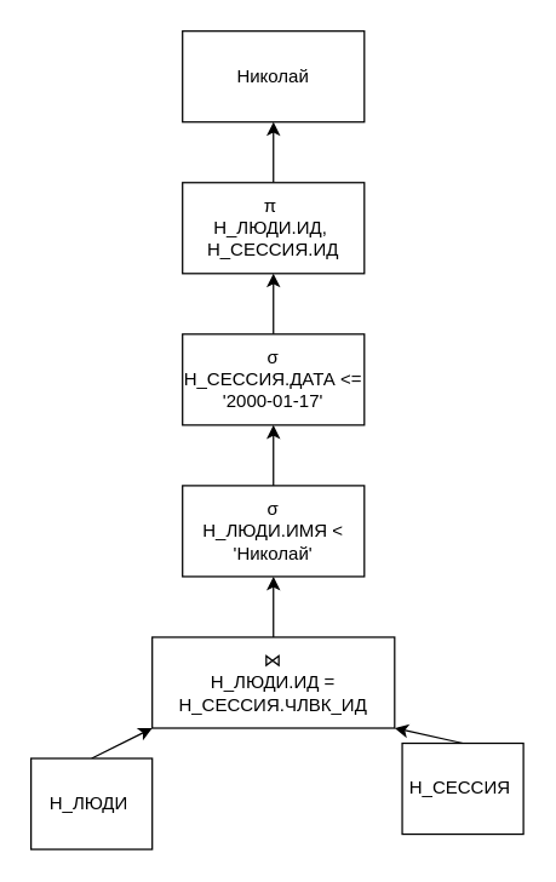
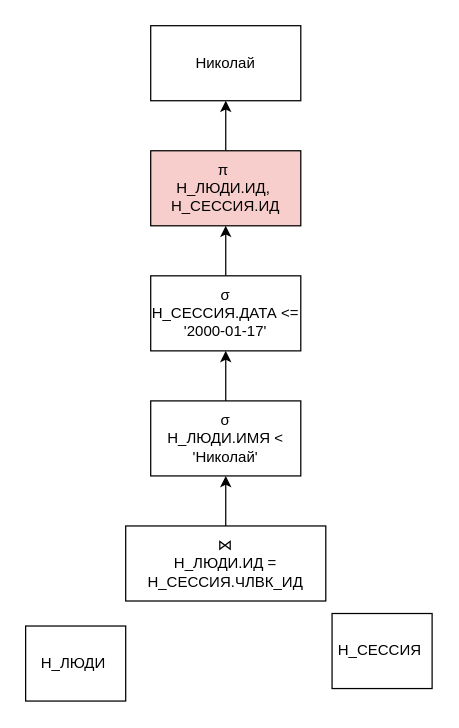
  <mxCell id="0" />
  <mxCell id="1" parent="0" />
- <mxCell id="2" style="rounded=0;orthogonalLoop=1;jettySize=auto;html=1;exitX=0.5;exitY=0;exitDx=0;exitDy=0;entryX=0;entryY=1;entryDx=0;entryDy=0;" parent="1" source="3" target="7" edge="1"><mxGeometry relative="1" as="geometry" /></mxCell>
  <mxCell id="3" value="Н_ЛЮДИ&amp;nbsp;" style="rounded=0;whiteSpace=wrap;html=1;" parent="1" vertex="1"><mxGeometry x="20" y="500" width="80" height="60" as="geometry" /></mxCell>
- <mxCell id="4" style="rounded=0;orthogonalLoop=1;jettySize=auto;html=1;exitX=0.5;exitY=0;exitDx=0;exitDy=0;entryX=1;entryY=1;entryDx=0;entryDy=0;" parent="1" source="5" target="7" edge="1"><mxGeometry relative="1" as="geometry" /></mxCell>
  <mxCell id="5" value="Н_СЕССИЯ&amp;nbsp;" style="rounded=0;whiteSpace=wrap;html=1;" parent="1" vertex="1"><mxGeometry x="265" y="490" width="80" height="60" as="geometry" /></mxCell>
  <mxCell id="6" style="edgeStyle=orthogonalEdgeStyle;rounded=0;orthogonalLoop=1;jettySize=auto;html=1;exitX=0.5;exitY=0;exitDx=0;exitDy=0;entryX=0.5;entryY=1;entryDx=0;entryDy=0;" parent="1" source="7" target="9" edge="1"><mxGeometry relative="1" as="geometry" /></mxCell>
  <mxCell id="7" value="⋈&lt;br&gt;Н_ЛЮДИ.ИД = Н_СЕССИЯ.ЧЛВК_ИД" style="rounded=0;whiteSpace=wrap;html=1;" parent="1" vertex="1"><mxGeometry x="100" y="420" width="160" height="60" as="geometry" /></mxCell>
  <mxCell id="8" style="edgeStyle=orthogonalEdgeStyle;rounded=0;orthogonalLoop=1;jettySize=auto;html=1;exitX=0.5;exitY=0;exitDx=0;exitDy=0;entryX=0.5;entryY=1;entryDx=0;entryDy=0;" parent="1" source="9" target="11" edge="1"><mxGeometry relative="1" as="geometry" /></mxCell>
  <mxCell id="9" value="σ&lt;br&gt;Н_ЛЮДИ.ИМЯ &amp;lt; 'Николай'" style="rounded=0;whiteSpace=wrap;html=1;" parent="1" vertex="1"><mxGeometry x="120" y="320" width="120" height="60" as="geometry" /></mxCell>
  <mxCell id="10" style="edgeStyle=orthogonalEdgeStyle;rounded=0;orthogonalLoop=1;jettySize=auto;html=1;exitX=0.5;exitY=0;exitDx=0;exitDy=0;entryX=0.5;entryY=1;entryDx=0;entryDy=0;" parent="1" source="11" target="13" edge="1"><mxGeometry relative="1" as="geometry" /></mxCell>
  <mxCell id="11" value="σ&lt;br&gt;Н_СЕССИЯ.ДАТА &amp;lt;= '2000-01-17'" style="rounded=0;whiteSpace=wrap;html=1;" parent="1" vertex="1"><mxGeometry x="120" y="220" width="120" height="60" as="geometry" /></mxCell>
  <mxCell id="12" style="edgeStyle=orthogonalEdgeStyle;rounded=0;orthogonalLoop=1;jettySize=auto;html=1;exitX=0.5;exitY=0;exitDx=0;exitDy=0;entryX=0.5;entryY=1;entryDx=0;entryDy=0;" parent="1" source="13" target="14" edge="1"><mxGeometry relative="1" as="geometry" /></mxCell>
- <mxCell id="13" value="π&amp;nbsp;&lt;br&gt;Н_ЛЮДИ.ИД,&amp;nbsp;&lt;br&gt;Н_СЕССИЯ.ИД" style="rounded=0;whiteSpace=wrap;html=1;" parent="1" vertex="1"><mxGeometry x="120" y="120" width="120" height="60" as="geometry" /></mxCell>
+ <mxCell id="13" value="π&amp;nbsp;&lt;br&gt;Н_ЛЮДИ.ИД,&amp;nbsp;&lt;br&gt;Н_СЕССИЯ.ИД" style="rounded=0;whiteSpace=wrap;html=1;fillColor=#f8cecc;" parent="1" vertex="1"><mxGeometry x="120" y="120" width="120" height="60" as="geometry" /></mxCell>
  <mxCell id="14" value="Николай" style="rounded=0;whiteSpace=wrap;html=1;" parent="1" vertex="1"><mxGeometry x="120" y="20" width="120" height="60" as="geometry" /></mxCell>
